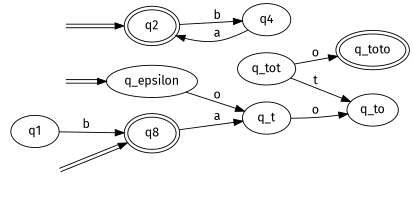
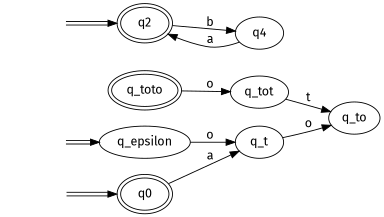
  digraph {
    fontname="Fira Sans"
    rankdir=LR
    node [fontname="Fira Sans"]
    edge [fontname="Fira Sans"]
-   n1 [label=q8 peripheries=2]
+   n1 [label=q0 peripheries=2]
    n2 [label=q_t]
-   n3 [label=q1]
    n4 [label=q2 peripheries=2]
    n5 [label=q4]
    n6 [label=q_epsilon]
    n7 [label=q_to]
    n8 [label=q_tot]
    n9 [label=q_toto peripheries=2]
    start0 [style=invis]
    start2 [style=invis]
    start4 [style=invis]
    n1 -> n2 [label=a]
    n2 -> n7 [label=o]
-   n3 -> n1 [label=b]
    n4 -> n5 [label=b]
    n5 -> n4 [label=a]
    n6 -> n2 [label=o]
    n8 -> n7 [label=t]
-   n8 -> n9 [label=o]
+   n9 -> n8 [label=o]
    start0 -> n1 [color="black:white:black"]
    start2 -> n4 [color="black:white:black"]
    start4 -> n6 [color="black:white:black"]
  }
